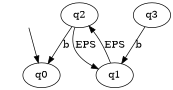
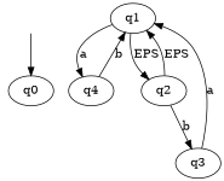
  digraph {
    start [style=invis]
    q0
    q1
+   q4
    q2
    q3
    start -> q0
+   q1 -> q4 [label=a]
    q1 -> q2 [label=EPS]
+   q4 -> q1 [label=b]
    q2 -> q1 [label=EPS]
-   q2 -> q0 [label=b]
-   q3 -> q1 [label=b]
+   q2 -> q3 [label=b]
+   q3 -> q1 [label=a]
  }
